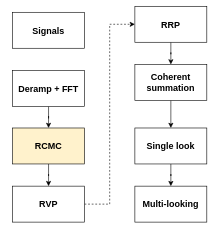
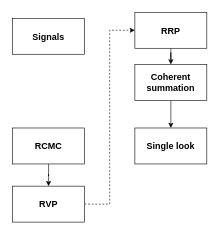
  <mxCell id="0" />
  <mxCell id="1" parent="0" />
- <mxCell id="2" value="Signals" style="rounded=0;whiteSpace=wrap;html=1;fontStyle=1;fontSize=15;" vertex="1" parent="1"><mxGeometry x="20" y="20" width="120" height="60" as="geometry" /></mxCell>
- <mxCell id="3" value="" style="edgeStyle=orthogonalEdgeStyle;rounded=0;orthogonalLoop=1;jettySize=auto;html=1;fontStyle=1;fontSize=15;" edge="1" parent="1" source="4" target="6"><mxGeometry relative="1" as="geometry" /></mxCell>
- <mxCell id="4" value="Deramp + FFT" style="rounded=0;whiteSpace=wrap;html=1;fontStyle=1;fontSize=15;" vertex="1" parent="1"><mxGeometry x="20" y="117" width="120" height="60" as="geometry" /></mxCell>
+ <mxCell id="2" value="Signals" style="rounded=0;whiteSpace=wrap;html=1;fontStyle=1;fontSize=15;" vertex="1" parent="1"><mxGeometry x="20" y="30" width="120" height="60" as="geometry" /></mxCell>
  <mxCell id="5" value="" style="edgeStyle=orthogonalEdgeStyle;rounded=0;orthogonalLoop=1;jettySize=auto;html=1;fontStyle=1;fontSize=15;" edge="1" parent="1" source="6" target="8"><mxGeometry relative="1" as="geometry" /></mxCell>
- <mxCell id="6" value="RCMC" style="rounded=0;whiteSpace=wrap;html=1;fontStyle=1;fontSize=15;fillColor=#fff2cc;" vertex="1" parent="1"><mxGeometry x="20" y="213" width="120" height="60" as="geometry" /></mxCell>
+ <mxCell id="6" value="RCMC" style="rounded=0;whiteSpace=wrap;html=1;fontStyle=1;fontSize=15;" vertex="1" parent="1"><mxGeometry x="20" y="213" width="120" height="60" as="geometry" /></mxCell>
  <mxCell id="7" style="edgeStyle=orthogonalEdgeStyle;rounded=0;orthogonalLoop=1;jettySize=auto;html=1;entryX=0;entryY=0.5;entryDx=0;entryDy=0;fontStyle=1;fontSize=15;dashed=1;" edge="1" parent="1" source="8" target="10"><mxGeometry relative="1" as="geometry"><mxPoint x="220" y="60" as="targetPoint" /></mxGeometry></mxCell>
  <mxCell id="8" value="RVP" style="rounded=0;whiteSpace=wrap;html=1;fontStyle=1;fontSize=15;" vertex="1" parent="1"><mxGeometry x="20" y="310" width="120" height="60" as="geometry" /></mxCell>
  <mxCell id="9" value="" style="edgeStyle=orthogonalEdgeStyle;rounded=0;orthogonalLoop=1;jettySize=auto;html=1;fontStyle=1;fontSize=15;" edge="1" parent="1" source="10" target="12"><mxGeometry relative="1" as="geometry" /></mxCell>
- <mxCell id="10" value="RRP" style="rounded=0;whiteSpace=wrap;html=1;fontStyle=1;fontSize=15;" vertex="1" parent="1"><mxGeometry x="224" y="10" width="120" height="60" as="geometry" /></mxCell>
+ <mxCell id="10" value="RRP" style="rounded=0;whiteSpace=wrap;html=1;fontStyle=1;fontSize=15;" vertex="1" parent="1"><mxGeometry x="224" y="20" width="120" height="60" as="geometry" /></mxCell>
  <mxCell id="11" value="" style="edgeStyle=orthogonalEdgeStyle;rounded=0;orthogonalLoop=1;jettySize=auto;html=1;fontStyle=1;fontSize=15;" edge="1" parent="1" source="12" target="14"><mxGeometry relative="1" as="geometry" /></mxCell>
  <mxCell id="12" value="Coherent summation" style="whiteSpace=wrap;html=1;rounded=0;fontStyle=1;fontSize=15;" vertex="1" parent="1"><mxGeometry x="224" y="107" width="120" height="60" as="geometry" /></mxCell>
- <mxCell id="13" value="" style="edgeStyle=orthogonalEdgeStyle;rounded=0;orthogonalLoop=1;jettySize=auto;html=1;fontStyle=1;fontSize=15;" edge="1" parent="1" source="14" target="15"><mxGeometry relative="1" as="geometry" /></mxCell>
  <mxCell id="14" value="Single look" style="whiteSpace=wrap;html=1;rounded=0;fontStyle=1;fontSize=15;" vertex="1" parent="1"><mxGeometry x="224" y="213" width="120" height="60" as="geometry" /></mxCell>
- <mxCell id="15" value="Multi-looking" style="whiteSpace=wrap;html=1;rounded=0;fontStyle=1;fontSize=15;" vertex="1" parent="1"><mxGeometry x="224" y="310" width="120" height="60" as="geometry" /></mxCell>
